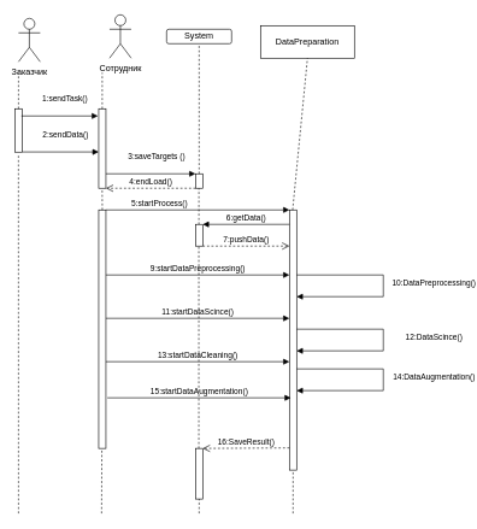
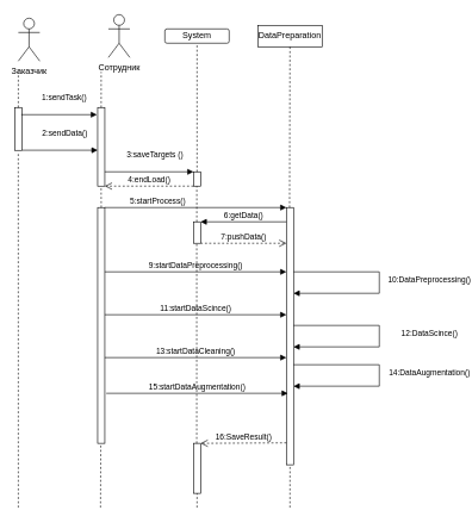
  <mxCell id="0" />
  <mxCell id="1" parent="0" />
  <mxCell id="2" value="Заказчик" style="shape=umlActor;verticalLabelPosition=bottom;verticalAlign=top;html=1;outlineConnect=0;" vertex="1" parent="1"><mxGeometry x="25" y="25" width="30" height="60" as="geometry" /></mxCell>
  <mxCell id="3" value="Сотрудник" style="shape=umlActor;verticalLabelPosition=bottom;verticalAlign=top;html=1;outlineConnect=0;" vertex="1" parent="1"><mxGeometry x="151" y="20" width="30" height="60" as="geometry" /></mxCell>
  <mxCell id="4" value="System" style="whiteSpace=wrap;html=1;rounded=1;" vertex="1" parent="1"><mxGeometry x="230" y="40" width="90" height="20" as="geometry" /></mxCell>
- <mxCell id="5" value="DataPreparation" style="rounded=0;whiteSpace=wrap;html=1;" vertex="1" parent="1"><mxGeometry x="360" y="35" width="130" height="45" as="geometry" /></mxCell>
+ <mxCell id="5" value="DataPreparation" style="rounded=0;whiteSpace=wrap;html=1;" vertex="1" parent="1"><mxGeometry x="360" y="35" width="90" height="30" as="geometry" /></mxCell>
  <mxCell id="6" value="" style="html=1;points=[[0,0,0,0,5],[0,1,0,0,-5],[1,0,0,0,5],[1,1,0,0,-5]];perimeter=orthogonalPerimeter;outlineConnect=0;targetShapes=umlLifeline;portConstraint=eastwest;newEdgeStyle={&quot;curved&quot;:0,&quot;rounded&quot;:0};" vertex="1" parent="1"><mxGeometry x="20" y="150" width="10" height="60" as="geometry" /></mxCell>
  <mxCell id="7" value="" style="html=1;points=[[0,0,0,0,5],[0,1,0,0,-5],[1,0,0,0,5],[1,1,0,0,-5]];perimeter=orthogonalPerimeter;outlineConnect=0;targetShapes=umlLifeline;portConstraint=eastwest;newEdgeStyle={&quot;curved&quot;:0,&quot;rounded&quot;:0};" vertex="1" parent="1"><mxGeometry x="136" y="150" width="10" height="110" as="geometry" /></mxCell>
  <mxCell id="8" value="1:sendTask()" style="html=1;verticalAlign=bottom;endArrow=block;curved=0;rounded=0;entryX=0;entryY=0;entryDx=0;entryDy=5;entryPerimeter=0;exitX=1;exitY=0;exitDx=0;exitDy=5;exitPerimeter=0;" edge="1" parent="1"><mxGeometry x="0.132" y="15" width="80" relative="1" as="geometry"><mxPoint x="29" y="160" as="sourcePoint" /><mxPoint x="135" y="160" as="targetPoint" /><mxPoint as="offset" /></mxGeometry></mxCell>
  <mxCell id="9" value="2:sendData()" style="html=1;verticalAlign=bottom;endArrow=block;curved=0;rounded=0;entryX=0;entryY=0;entryDx=0;entryDy=5;entryPerimeter=0;exitX=1;exitY=0;exitDx=0;exitDy=5;exitPerimeter=0;" edge="1" parent="1"><mxGeometry x="0.132" y="15" width="80" relative="1" as="geometry"><mxPoint x="30" y="209.77" as="sourcePoint" /><mxPoint x="136" y="209.77" as="targetPoint" /><mxPoint as="offset" /></mxGeometry></mxCell>
  <mxCell id="10" value="" style="html=1;points=[[0,0,0,0,5],[0,1,0,0,-5],[1,0,0,0,5],[1,1,0,0,-5]];perimeter=orthogonalPerimeter;outlineConnect=0;targetShapes=umlLifeline;portConstraint=eastwest;newEdgeStyle={&quot;curved&quot;:0,&quot;rounded&quot;:0};" vertex="1" parent="1"><mxGeometry x="270" y="240" width="10" height="20" as="geometry" /></mxCell>
  <mxCell id="11" value="3:saveTargets ()" style="html=1;verticalAlign=bottom;endArrow=block;curved=0;rounded=0;exitX=1;exitY=0;exitDx=0;exitDy=5;exitPerimeter=0;" edge="1" parent="1" target="10"><mxGeometry x="0.132" y="15" width="80" relative="1" as="geometry"><mxPoint x="146" y="240" as="sourcePoint" /><mxPoint x="252" y="240" as="targetPoint" /><mxPoint as="offset" /></mxGeometry></mxCell>
  <mxCell id="12" value="" style="html=1;points=[[0,0,0,0,5],[0,1,0,0,-5],[1,0,0,0,5],[1,1,0,0,-5]];perimeter=orthogonalPerimeter;outlineConnect=0;targetShapes=umlLifeline;portConstraint=eastwest;newEdgeStyle={&quot;curved&quot;:0,&quot;rounded&quot;:0};" vertex="1" parent="1"><mxGeometry x="136" y="290" width="10" height="330" as="geometry" /></mxCell>
  <mxCell id="13" value="" style="html=1;points=[[0,0,0,0,5],[0,1,0,0,-5],[1,0,0,0,5],[1,1,0,0,-5]];perimeter=orthogonalPerimeter;outlineConnect=0;targetShapes=umlLifeline;portConstraint=eastwest;newEdgeStyle={&quot;curved&quot;:0,&quot;rounded&quot;:0};" vertex="1" parent="1"><mxGeometry x="400" y="290" width="10" height="360" as="geometry" /></mxCell>
  <mxCell id="14" value="5:startProcess()" style="html=1;verticalAlign=bottom;endArrow=block;curved=0;rounded=0;exitX=1;exitY=0;exitDx=0;exitDy=5;exitPerimeter=0;" edge="1" parent="1" target="13"><mxGeometry x="-0.417" width="80" relative="1" as="geometry"><mxPoint x="146" y="290" as="sourcePoint" /><mxPoint x="270" y="290" as="targetPoint" /><mxPoint as="offset" /></mxGeometry></mxCell>
  <mxCell id="15" value="4:endLoad()" style="html=1;verticalAlign=bottom;endArrow=open;dashed=1;endSize=8;curved=0;rounded=0;" edge="1" parent="1" source="10"><mxGeometry relative="1" as="geometry"><mxPoint x="226" y="260" as="sourcePoint" /><mxPoint x="146" y="260" as="targetPoint" /></mxGeometry></mxCell>
  <mxCell id="16" value="" style="html=1;points=[[0,0,0,0,5],[0,1,0,0,-5],[1,0,0,0,5],[1,1,0,0,-5]];perimeter=orthogonalPerimeter;outlineConnect=0;targetShapes=umlLifeline;portConstraint=eastwest;newEdgeStyle={&quot;curved&quot;:0,&quot;rounded&quot;:0};" vertex="1" parent="1"><mxGeometry x="270" y="310" width="10" height="30" as="geometry" /></mxCell>
  <mxCell id="17" value="6:getData()" style="html=1;verticalAlign=bottom;endArrow=block;curved=0;rounded=0;" edge="1" parent="1"><mxGeometry width="80" relative="1" as="geometry"><mxPoint x="400" y="310" as="sourcePoint" /><mxPoint x="280" y="310" as="targetPoint" /></mxGeometry></mxCell>
  <mxCell id="18" value="7:pushData()" style="html=1;verticalAlign=bottom;endArrow=open;dashed=1;endSize=8;curved=0;rounded=0;" edge="1" parent="1" target="13"><mxGeometry relative="1" as="geometry"><mxPoint x="280" y="340" as="sourcePoint" /><mxPoint x="390" y="340" as="targetPoint" /></mxGeometry></mxCell>
  <mxCell id="19" value="9:startDataPreprocessing()" style="html=1;verticalAlign=bottom;endArrow=block;curved=0;rounded=0;" edge="1" parent="1"><mxGeometry width="80" relative="1" as="geometry"><mxPoint x="146" y="380" as="sourcePoint" /><mxPoint x="400" y="380" as="targetPoint" /></mxGeometry></mxCell>
  <mxCell id="20" value="11:startDataScince()" style="html=1;verticalAlign=bottom;endArrow=block;curved=0;rounded=0;" edge="1" parent="1"><mxGeometry width="80" relative="1" as="geometry"><mxPoint x="146" y="440" as="sourcePoint" /><mxPoint x="400" y="440" as="targetPoint" /></mxGeometry></mxCell>
  <mxCell id="21" value="13:startDataCleaning()" style="html=1;verticalAlign=bottom;endArrow=block;curved=0;rounded=0;" edge="1" parent="1"><mxGeometry width="80" relative="1" as="geometry"><mxPoint x="146" y="500" as="sourcePoint" /><mxPoint x="400" y="500" as="targetPoint" /></mxGeometry></mxCell>
  <mxCell id="22" value="15:startDataAugmentation()" style="html=1;verticalAlign=bottom;endArrow=block;curved=0;rounded=0;" edge="1" parent="1"><mxGeometry width="80" relative="1" as="geometry"><mxPoint x="148" y="550" as="sourcePoint" /><mxPoint x="402" y="550" as="targetPoint" /></mxGeometry></mxCell>
  <mxCell id="23" value="16:SaveResult()" style="html=1;verticalAlign=bottom;endArrow=open;dashed=1;endSize=8;curved=0;rounded=0;" edge="1" parent="1"><mxGeometry relative="1" as="geometry"><mxPoint x="400" y="619.31" as="sourcePoint" /><mxPoint x="280" y="620" as="targetPoint" /></mxGeometry></mxCell>
  <mxCell id="24" value="" style="endArrow=none;dashed=1;html=1;rounded=0;" edge="1" parent="1" source="6"><mxGeometry width="50" height="50" relative="1" as="geometry"><mxPoint x="30" y="150" as="sourcePoint" /><mxPoint x="25" y="100" as="targetPoint" /></mxGeometry></mxCell>
  <mxCell id="25" value="" style="endArrow=none;dashed=1;html=1;rounded=0;" edge="1" parent="1"><mxGeometry width="50" height="50" relative="1" as="geometry"><mxPoint x="140.89" y="150" as="sourcePoint" /><mxPoint x="140.89" y="100" as="targetPoint" /></mxGeometry></mxCell>
  <mxCell id="26" value="" style="endArrow=none;dashed=1;html=1;rounded=0;" edge="1" parent="1"><mxGeometry width="50" height="50" relative="1" as="geometry"><mxPoint x="141" y="290" as="sourcePoint" /><mxPoint x="140.8" y="260" as="targetPoint" /></mxGeometry></mxCell>
  <mxCell id="27" value="" style="endArrow=none;dashed=1;html=1;rounded=0;entryX=0.5;entryY=1;entryDx=0;entryDy=0;" edge="1" parent="1" source="10" target="4"><mxGeometry width="50" height="50" relative="1" as="geometry"><mxPoint x="150.89" y="160" as="sourcePoint" /><mxPoint x="150.89" y="110" as="targetPoint" /></mxGeometry></mxCell>
  <mxCell id="28" value="" style="endArrow=none;dashed=1;html=1;rounded=0;" edge="1" parent="1" source="16"><mxGeometry width="50" height="50" relative="1" as="geometry"><mxPoint x="274.66" y="290" as="sourcePoint" /><mxPoint x="274.66" y="260" as="targetPoint" /></mxGeometry></mxCell>
  <mxCell id="29" value="" style="endArrow=none;dashed=1;html=1;rounded=0;entryX=0.5;entryY=1;entryDx=0;entryDy=0;" edge="1" parent="1" target="5"><mxGeometry width="50" height="50" relative="1" as="geometry"><mxPoint x="404.47" y="290" as="sourcePoint" /><mxPoint x="404.47" y="110" as="targetPoint" /></mxGeometry></mxCell>
  <mxCell id="30" value="" style="html=1;points=[[0,0,0,0,5],[0,1,0,0,-5],[1,0,0,0,5],[1,1,0,0,-5]];perimeter=orthogonalPerimeter;outlineConnect=0;targetShapes=umlLifeline;portConstraint=eastwest;newEdgeStyle={&quot;curved&quot;:0,&quot;rounded&quot;:0};" vertex="1" parent="1"><mxGeometry x="270" y="620" width="10" height="70" as="geometry" /></mxCell>
  <mxCell id="31" value="10:DataPreprocessing()" style="html=1;verticalAlign=bottom;endArrow=block;curved=0;rounded=0;" edge="1" parent="1" target="13"><mxGeometry x="0.037" y="70" width="80" relative="1" as="geometry"><mxPoint x="410" y="380" as="sourcePoint" /><mxPoint x="420" y="410" as="targetPoint" /><Array as="points"><mxPoint x="530" y="380" /><mxPoint x="530" y="410" /></Array><mxPoint as="offset" /></mxGeometry></mxCell>
  <mxCell id="32" value="12:DataScince()" style="html=1;verticalAlign=bottom;endArrow=block;curved=0;rounded=0;" edge="1" parent="1"><mxGeometry x="0.037" y="70" width="80" relative="1" as="geometry"><mxPoint x="410" y="455" as="sourcePoint" /><mxPoint x="410" y="485" as="targetPoint" /><Array as="points"><mxPoint x="530" y="455" /><mxPoint x="530" y="485" /></Array><mxPoint as="offset" /></mxGeometry></mxCell>
  <mxCell id="33" value="14:DataAugmentation()" style="html=1;verticalAlign=bottom;endArrow=block;curved=0;rounded=0;" edge="1" parent="1"><mxGeometry x="0.037" y="70" width="80" relative="1" as="geometry"><mxPoint x="410" y="510" as="sourcePoint" /><mxPoint x="410" y="540" as="targetPoint" /><Array as="points"><mxPoint x="530" y="510" /><mxPoint x="530" y="540" /></Array><mxPoint as="offset" /></mxGeometry></mxCell>
  <mxCell id="34" value="" style="endArrow=none;dashed=1;html=1;rounded=0;" edge="1" parent="1" source="30"><mxGeometry width="50" height="50" relative="1" as="geometry"><mxPoint x="274.91" y="390" as="sourcePoint" /><mxPoint x="274.57" y="340" as="targetPoint" /></mxGeometry></mxCell>
  <mxCell id="35" value="" style="endArrow=none;dashed=1;html=1;rounded=0;entryX=0.5;entryY=1;entryDx=0;entryDy=0;" edge="1" parent="1"><mxGeometry width="50" height="50" relative="1" as="geometry"><mxPoint x="25" y="710" as="sourcePoint" /><mxPoint x="24.91" y="212.5" as="targetPoint" /></mxGeometry></mxCell>
  <mxCell id="36" value="" style="endArrow=none;dashed=1;html=1;rounded=0;entryX=0.5;entryY=1;entryDx=0;entryDy=0;" edge="1" parent="1"><mxGeometry width="50" height="50" relative="1" as="geometry"><mxPoint x="140" y="710" as="sourcePoint" /><mxPoint x="140.37" y="620" as="targetPoint" /></mxGeometry></mxCell>
  <mxCell id="37" value="" style="endArrow=none;dashed=1;html=1;rounded=0;entryX=0.5;entryY=1;entryDx=0;entryDy=0;" edge="1" parent="1"><mxGeometry width="50" height="50" relative="1" as="geometry"><mxPoint x="275" y="710" as="sourcePoint" /><mxPoint x="275.07" y="690" as="targetPoint" /></mxGeometry></mxCell>
  <mxCell id="38" value="" style="endArrow=none;dashed=1;html=1;rounded=0;entryX=0.5;entryY=1;entryDx=0;entryDy=0;" edge="1" parent="1"><mxGeometry width="50" height="50" relative="1" as="geometry"><mxPoint x="405" y="710" as="sourcePoint" /><mxPoint x="405.07" y="650" as="targetPoint" /></mxGeometry></mxCell>
